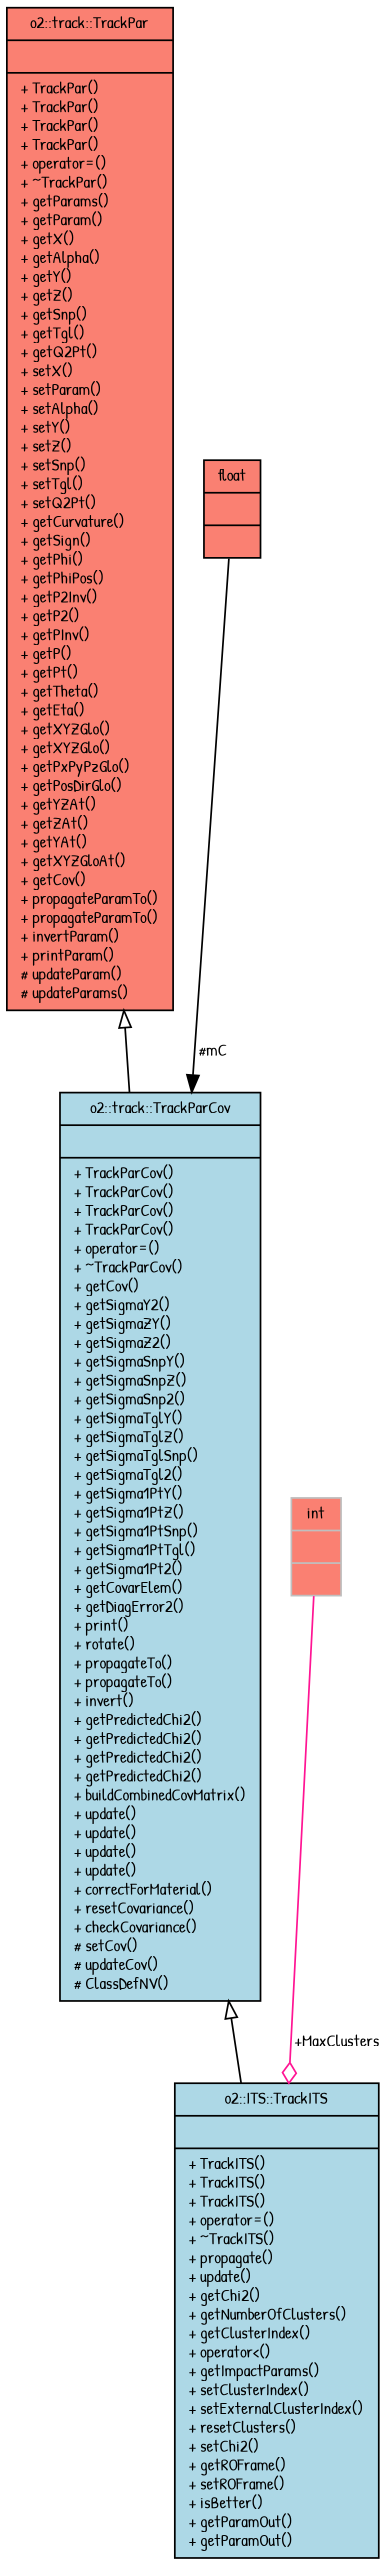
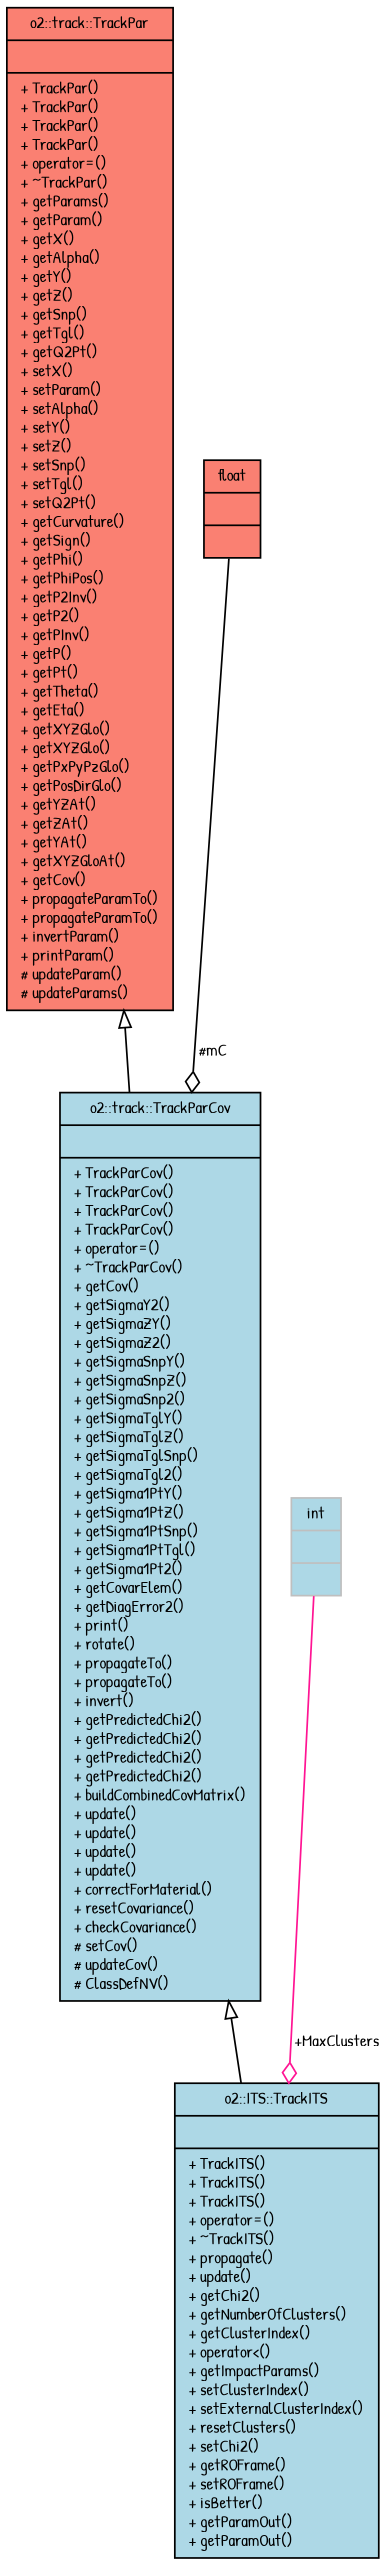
  digraph {
    fontname="Patrick Hand"
    node [color=black fillcolor=salmon fontname="Patrick Hand" fontsize=10 shape=record style=filled]
    edge [color=black fontname="Patrick Hand" fontsize=10 labelfontname=Helvetica labelfontsize=10 style=solid]
    n1 [fillcolor=lightblue fontcolor=black height=0.2 label="{o2::ITS::TrackITS\n||+ TrackITS()\l+ TrackITS()\l+ TrackITS()\l+ operator=()\l+ ~TrackITS()\l+ propagate()\l+ update()\l+ getChi2()\l+ getNumberOfClusters()\l+ getClusterIndex()\l+ operator\<()\l+ getImpactParams()\l+ setClusterIndex()\l+ setExternalClusterIndex()\l+ resetClusters()\l+ setChi2()\l+ getROFrame()\l+ setROFrame()\l+ isBetter()\l+ getParamOut()\l+ getParamOut()\l}" width=0.4]
    n2 [fillcolor=lightblue height=0.2 label="{o2::track::TrackParCov\n||+ TrackParCov()\l+ TrackParCov()\l+ TrackParCov()\l+ TrackParCov()\l+ operator=()\l+ ~TrackParCov()\l+ getCov()\l+ getSigmaY2()\l+ getSigmaZY()\l+ getSigmaZ2()\l+ getSigmaSnpY()\l+ getSigmaSnpZ()\l+ getSigmaSnp2()\l+ getSigmaTglY()\l+ getSigmaTglZ()\l+ getSigmaTglSnp()\l+ getSigmaTgl2()\l+ getSigma1PtY()\l+ getSigma1PtZ()\l+ getSigma1PtSnp()\l+ getSigma1PtTgl()\l+ getSigma1Pt2()\l+ getCovarElem()\l+ getDiagError2()\l+ print()\l+ rotate()\l+ propagateTo()\l+ propagateTo()\l+ invert()\l+ getPredictedChi2()\l+ getPredictedChi2()\l+ getPredictedChi2()\l+ getPredictedChi2()\l+ buildCombinedCovMatrix()\l+ update()\l+ update()\l+ update()\l+ update()\l+ correctForMaterial()\l+ resetCovariance()\l+ checkCovariance()\l# setCov()\l# updateCov()\l# ClassDefNV()\l}" width=0.4]
    n3 [height=0.2 label="{o2::track::TrackPar\n||+ TrackPar()\l+ TrackPar()\l+ TrackPar()\l+ TrackPar()\l+ operator=()\l+ ~TrackPar()\l+ getParams()\l+ getParam()\l+ getX()\l+ getAlpha()\l+ getY()\l+ getZ()\l+ getSnp()\l+ getTgl()\l+ getQ2Pt()\l+ setX()\l+ setParam()\l+ setAlpha()\l+ setY()\l+ setZ()\l+ setSnp()\l+ setTgl()\l+ setQ2Pt()\l+ getCurvature()\l+ getSign()\l+ getPhi()\l+ getPhiPos()\l+ getP2Inv()\l+ getP2()\l+ getPInv()\l+ getP()\l+ getPt()\l+ getTheta()\l+ getEta()\l+ getXYZGlo()\l+ getXYZGlo()\l+ getPxPyPzGlo()\l+ getPosDirGlo()\l+ getYZAt()\l+ getZAt()\l+ getYAt()\l+ getXYZGloAt()\l+ getCov()\l+ propagateParamTo()\l+ propagateParamTo()\l+ invertParam()\l+ printParam()\l# updateParam()\l# updateParams()\l}" width=0.4]
    n4 [height=0.2 label="{float\n||}" width=0.4]
-   n5 [color=grey75 height=0.2 label="{int\n||}" width=0.4]
+   n5 [color=grey75 fillcolor=lightblue height=0.2 label="{int\n||}" width=0.4]
    n2 -> n1 [arrowtail=onormal dir=back]
    n3 -> n2 [arrowtail=onormal dir=back]
-   n4 -> n2 [arrowhead=normal label=" #mC"]
+   n4 -> n2 [arrowhead=odiamond label=" #mC"]
    n5 -> n1 [arrowhead=odiamond color=deeppink label=" +MaxClusters"]
  }
